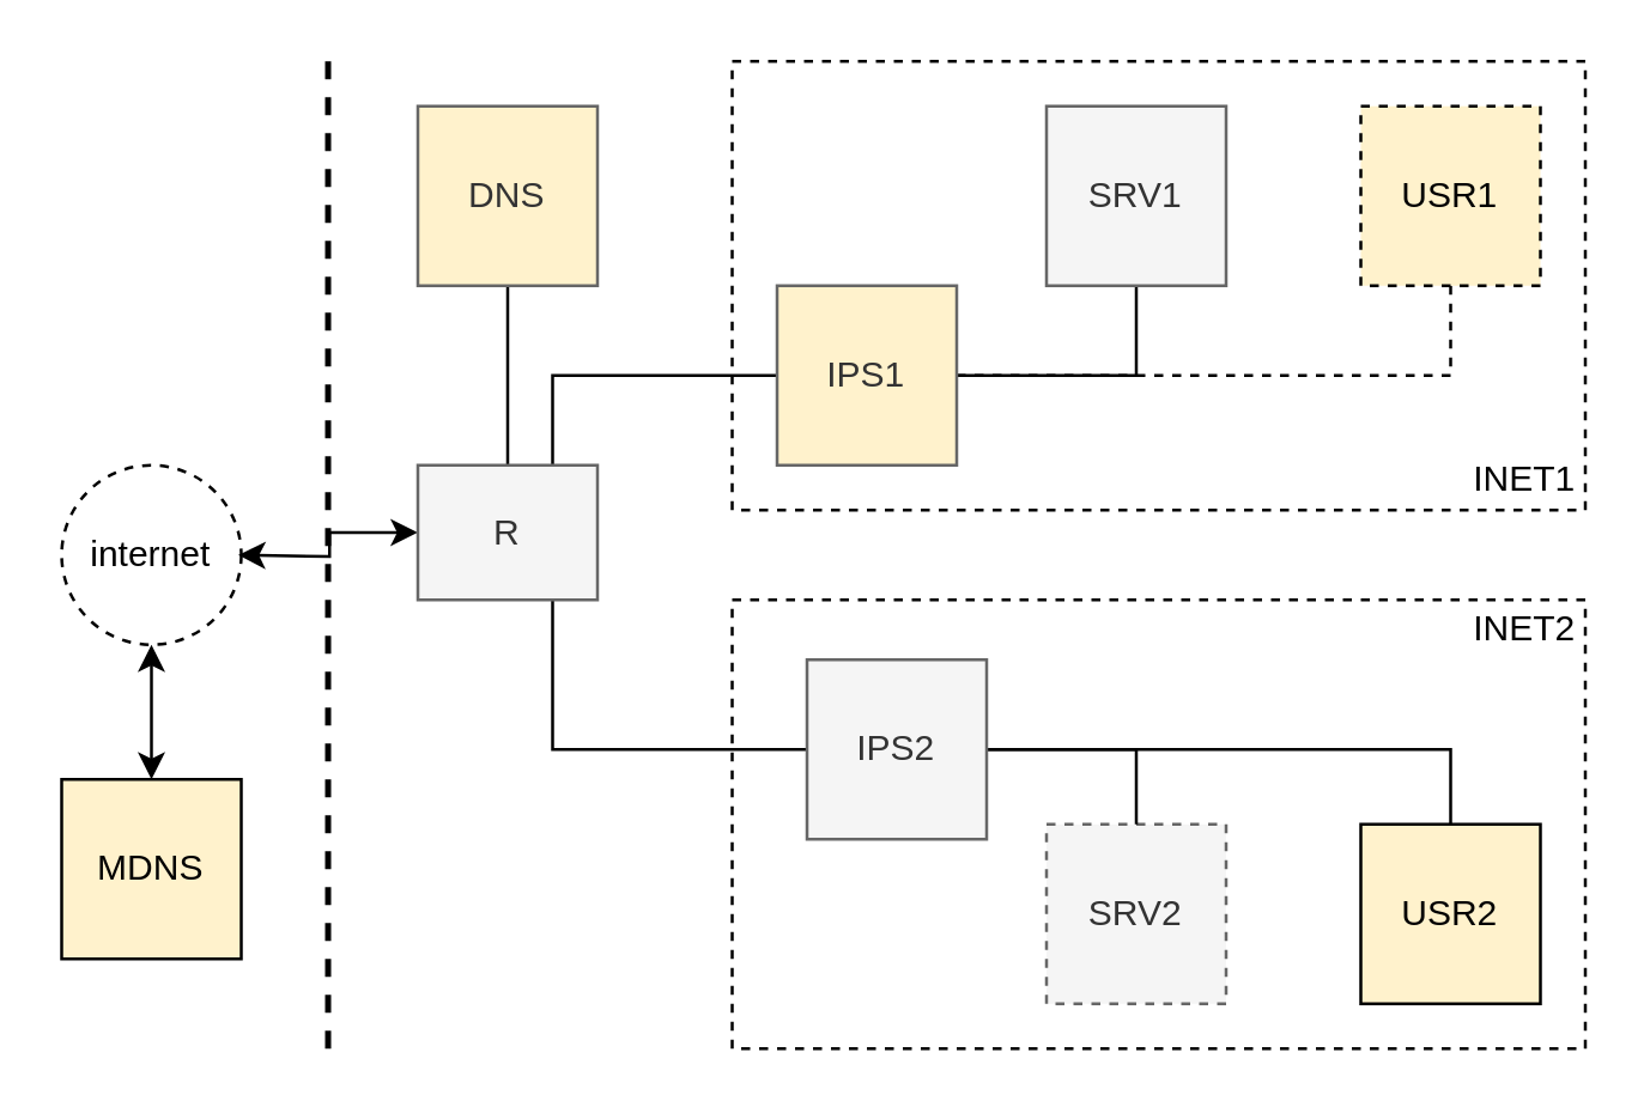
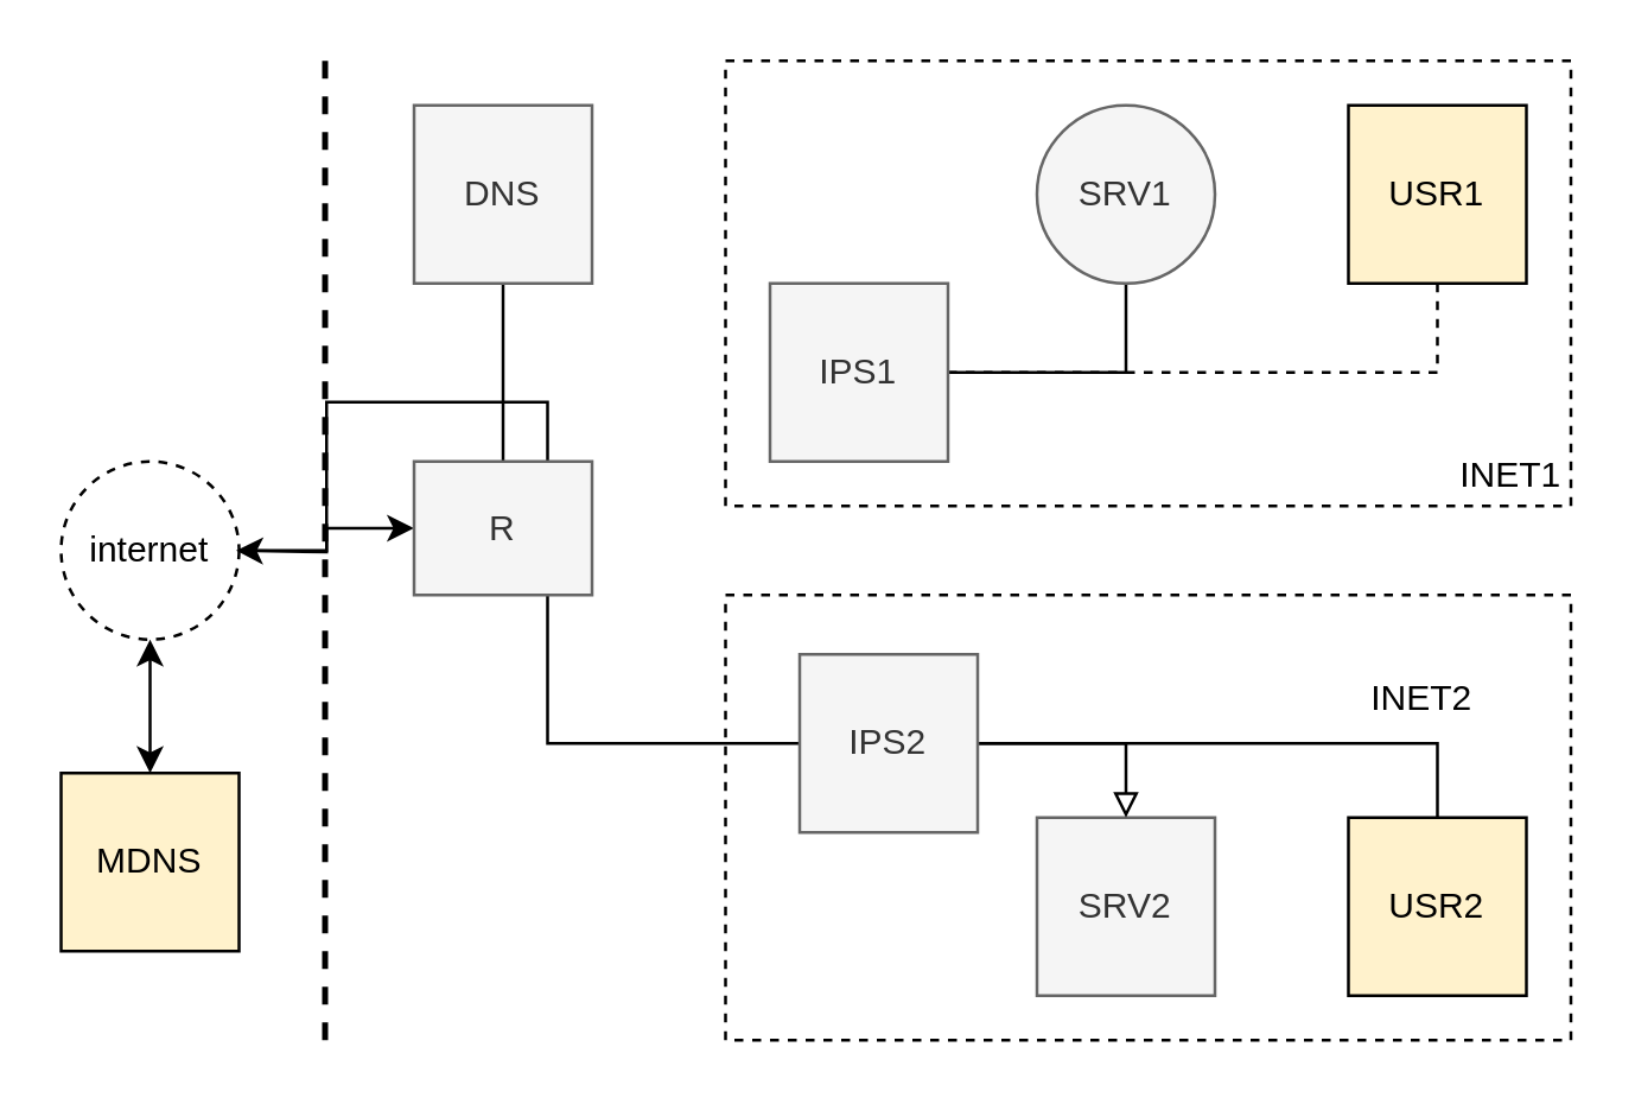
  <mxCell id="0" />
  <mxCell id="1" parent="0" />
  <mxCell id="2" value="" style="rounded=0;whiteSpace=wrap;html=1;strokeColor=#000000;fillColor=none;dashed=1;" parent="1" vertex="1"><mxGeometry x="244" y="20" width="285" height="150" as="geometry" /></mxCell>
  <mxCell id="3" style="edgeStyle=orthogonalEdgeStyle;rounded=0;orthogonalLoop=1;jettySize=auto;html=1;exitX=0;exitY=0.5;exitDx=0;exitDy=0;endArrow=classic;endFill=1;startArrow=classic;startFill=1;" parent="1" source="7" edge="1"><mxGeometry relative="1" as="geometry"><mxPoint x="79" y="185" as="targetPoint" /></mxGeometry></mxCell>
- <mxCell id="4" style="edgeStyle=orthogonalEdgeStyle;rounded=0;orthogonalLoop=1;jettySize=auto;html=1;exitX=0.75;exitY=0;exitDx=0;exitDy=0;entryX=0;entryY=0.5;entryDx=0;entryDy=0;endArrow=none;endFill=0;" edge="1" parent="1" source="7" target="10"><mxGeometry relative="1" as="geometry" /></mxCell>
+ <mxCell id="4" style="edgeStyle=orthogonalEdgeStyle;rounded=0;orthogonalLoop=1;jettySize=auto;html=1;exitX=0.75;exitY=0;exitDx=0;exitDy=0;endArrow=none;endFill=0;" edge="1" parent="1" source="7" target="20"><mxGeometry relative="1" as="geometry" /></mxCell>
  <mxCell id="5" style="edgeStyle=orthogonalEdgeStyle;rounded=0;orthogonalLoop=1;jettySize=auto;html=1;exitX=0.75;exitY=1;exitDx=0;exitDy=0;entryX=0;entryY=0.5;entryDx=0;entryDy=0;endArrow=none;endFill=0;" edge="1" parent="1" source="7" target="16"><mxGeometry relative="1" as="geometry" /></mxCell>
  <mxCell id="6" style="edgeStyle=orthogonalEdgeStyle;rounded=0;orthogonalLoop=1;jettySize=auto;html=1;exitX=0.5;exitY=0;exitDx=0;exitDy=0;entryX=0.5;entryY=1;entryDx=0;entryDy=0;strokeWidth=1;endArrow=none;endFill=0;" edge="1" parent="1" source="7" target="26"><mxGeometry relative="1" as="geometry" /></mxCell>
  <mxCell id="7" value="&lt;div&gt;R&lt;/div&gt;" style="whiteSpace=wrap;html=1;aspect=fixed;fillColor=#f5f5f5;strokeColor=#666666;fontColor=#333333;" parent="1" vertex="1"><mxGeometry x="139" y="155" width="60" height="45" as="geometry" /></mxCell>
  <mxCell id="8" style="edgeStyle=orthogonalEdgeStyle;rounded=0;orthogonalLoop=1;jettySize=auto;html=1;exitX=1;exitY=0.5;exitDx=0;exitDy=0;entryX=0.5;entryY=1;entryDx=0;entryDy=0;endArrow=none;endFill=0;" edge="1" parent="1" source="10" target="11"><mxGeometry relative="1" as="geometry" /></mxCell>
  <mxCell id="9" style="edgeStyle=orthogonalEdgeStyle;rounded=0;orthogonalLoop=1;jettySize=auto;html=1;exitX=1;exitY=0.5;exitDx=0;exitDy=0;entryX=0.5;entryY=1;entryDx=0;entryDy=0;endArrow=none;endFill=0;dashed=1;" edge="1" parent="1" source="10" target="19"><mxGeometry relative="1" as="geometry" /></mxCell>
- <mxCell id="10" value="IPS1" style="whiteSpace=wrap;html=1;aspect=fixed;fillColor=#fff2cc;strokeColor=#666666;fontColor=#333333;" parent="1" vertex="1"><mxGeometry x="259" y="95" width="60" height="60" as="geometry" /></mxCell>
- <mxCell id="11" value="SRV1" style="whiteSpace=wrap;html=1;aspect=fixed;fillColor=#f5f5f5;strokeColor=#666666;fontColor=#333333;" parent="1" vertex="1"><mxGeometry x="349" y="35" width="60" height="60" as="geometry" /></mxCell>
- <mxCell id="12" value="SRV2" style="whiteSpace=wrap;html=1;aspect=fixed;fillColor=#f5f5f5;strokeColor=#666666;fontColor=#333333;dashed=1;" parent="1" vertex="1"><mxGeometry x="349" y="275" width="60" height="60" as="geometry" /></mxCell>
+ <mxCell id="10" value="IPS1" style="whiteSpace=wrap;html=1;aspect=fixed;fillColor=#f5f5f5;strokeColor=#666666;fontColor=#333333;" parent="1" vertex="1"><mxGeometry x="259" y="95" width="60" height="60" as="geometry" /></mxCell>
+ <mxCell id="11" value="SRV1" style="ellipse;whiteSpace=wrap;html=1;aspect=fixed;fillColor=#f5f5f5;strokeColor=#666666;fontColor=#333333;" parent="1" vertex="1"><mxGeometry x="349" y="35" width="60" height="60" as="geometry" /></mxCell>
+ <mxCell id="12" value="SRV2" style="whiteSpace=wrap;html=1;aspect=fixed;fillColor=#f5f5f5;strokeColor=#666666;fontColor=#333333;" parent="1" vertex="1"><mxGeometry x="349" y="275" width="60" height="60" as="geometry" /></mxCell>
  <mxCell id="13" value="USR2" style="whiteSpace=wrap;html=1;aspect=fixed;fillColor=#fff2cc;strokeColor=#000000;" parent="1" vertex="1"><mxGeometry x="454" y="275" width="60" height="60" as="geometry" /></mxCell>
- <mxCell id="14" style="edgeStyle=orthogonalEdgeStyle;rounded=0;orthogonalLoop=1;jettySize=auto;html=1;exitX=1;exitY=0.5;exitDx=0;exitDy=0;entryX=0.5;entryY=0;entryDx=0;entryDy=0;startArrow=none;startFill=0;endArrow=none;endFill=0;" parent="1" source="16" target="12" edge="1"><mxGeometry relative="1" as="geometry" /></mxCell>
+ <mxCell id="14" style="edgeStyle=orthogonalEdgeStyle;rounded=0;orthogonalLoop=1;jettySize=auto;html=1;exitX=1;exitY=0.5;exitDx=0;exitDy=0;entryX=0.5;entryY=0;entryDx=0;entryDy=0;startArrow=none;startFill=0;endArrow=block;endFill=0;" parent="1" source="16" target="12" edge="1"><mxGeometry relative="1" as="geometry" /></mxCell>
  <mxCell id="15" style="edgeStyle=orthogonalEdgeStyle;rounded=0;orthogonalLoop=1;jettySize=auto;html=1;exitX=1;exitY=0.5;exitDx=0;exitDy=0;entryX=0.5;entryY=0;entryDx=0;entryDy=0;startArrow=none;startFill=0;endArrow=none;endFill=0;" parent="1" source="16" target="13" edge="1"><mxGeometry relative="1" as="geometry" /></mxCell>
  <mxCell id="16" value="IPS2" style="whiteSpace=wrap;html=1;aspect=fixed;fillColor=#f5f5f5;strokeColor=#666666;fontColor=#333333;" parent="1" vertex="1"><mxGeometry x="269" y="220" width="60" height="60" as="geometry" /></mxCell>
  <mxCell id="17" style="edgeStyle=orthogonalEdgeStyle;rounded=0;orthogonalLoop=1;jettySize=auto;html=1;exitX=0.5;exitY=0;exitDx=0;exitDy=0;entryX=0.5;entryY=1;entryDx=0;entryDy=0;endArrow=classic;endFill=1;startArrow=classic;startFill=1;" parent="1" source="18" target="20" edge="1"><mxGeometry relative="1" as="geometry" /></mxCell>
  <mxCell id="18" value="MDNS" style="whiteSpace=wrap;html=1;aspect=fixed;fillColor=#fff2cc;strokeColor=#000000;" parent="1" vertex="1"><mxGeometry x="20" y="260" width="60" height="60" as="geometry" /></mxCell>
- <mxCell id="19" value="USR1" style="whiteSpace=wrap;html=1;aspect=fixed;fillColor=#fff2cc;strokeColor=#000000;dashed=1;" parent="1" vertex="1"><mxGeometry x="454" y="35" width="60" height="60" as="geometry" /></mxCell>
+ <mxCell id="19" value="USR1" style="whiteSpace=wrap;html=1;aspect=fixed;fillColor=#fff2cc;strokeColor=#000000;" parent="1" vertex="1"><mxGeometry x="454" y="35" width="60" height="60" as="geometry" /></mxCell>
  <mxCell id="20" value="internet" style="ellipse;whiteSpace=wrap;html=1;aspect=fixed;dashed=1;strokeColor=#000000;fillColor=none;" parent="1" vertex="1"><mxGeometry x="20" y="155" width="60" height="60" as="geometry" /></mxCell>
  <mxCell id="21" value="" style="rounded=0;whiteSpace=wrap;html=1;dashed=1;strokeColor=#000000;fillColor=none;" parent="1" vertex="1"><mxGeometry x="244" y="80" as="geometry" /></mxCell>
  <mxCell id="22" value="" style="rounded=0;whiteSpace=wrap;html=1;strokeColor=#000000;fillColor=none;dashed=1;" vertex="1" parent="1"><mxGeometry x="244" y="200" width="285" height="150" as="geometry" /></mxCell>
  <mxCell id="23" value="INET1" style="text;html=1;strokeColor=none;fillColor=none;align=center;verticalAlign=middle;whiteSpace=wrap;rounded=0;" vertex="1" parent="1"><mxGeometry x="489" y="150" width="40" height="20" as="geometry" /></mxCell>
- <mxCell id="24" value="INET2" style="text;html=1;strokeColor=none;fillColor=none;align=center;verticalAlign=middle;whiteSpace=wrap;rounded=0;" vertex="1" parent="1"><mxGeometry x="489" y="200" width="40" height="20" as="geometry" /></mxCell>
+ <mxCell id="24" value="INET2" style="text;html=1;strokeColor=none;fillColor=none;align=center;verticalAlign=middle;whiteSpace=wrap;rounded=0;" vertex="1" parent="1"><mxGeometry x="459" y="225" width="40" height="20" as="geometry" /></mxCell>
  <mxCell id="25" value="" style="endArrow=none;dashed=1;html=1;strokeWidth=2;" edge="1" parent="1"><mxGeometry width="50" height="50" relative="1" as="geometry"><mxPoint x="109" y="350" as="sourcePoint" /><mxPoint x="109" y="20" as="targetPoint" /></mxGeometry></mxCell>
- <mxCell id="26" value="DNS" style="whiteSpace=wrap;html=1;aspect=fixed;fillColor=#fff2cc;strokeColor=#666666;fontColor=#333333;" vertex="1" parent="1"><mxGeometry x="139" y="35" width="60" height="60" as="geometry" /></mxCell>
+ <mxCell id="26" value="DNS" style="whiteSpace=wrap;html=1;aspect=fixed;fillColor=#f5f5f5;strokeColor=#666666;fontColor=#333333;" vertex="1" parent="1"><mxGeometry x="139" y="35" width="60" height="60" as="geometry" /></mxCell>
